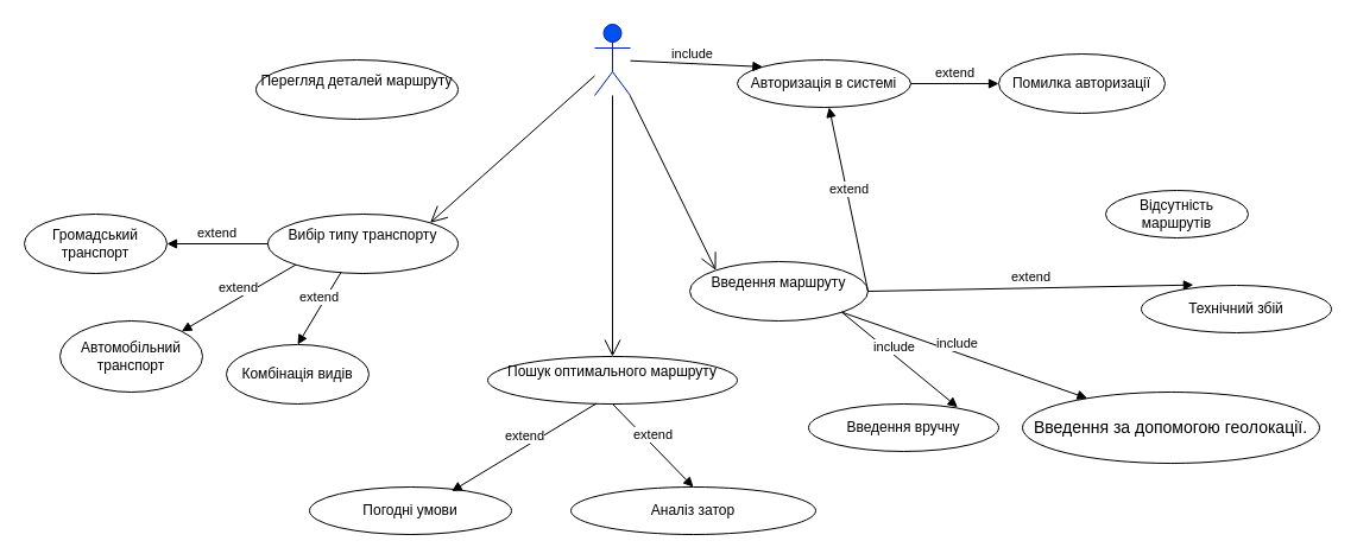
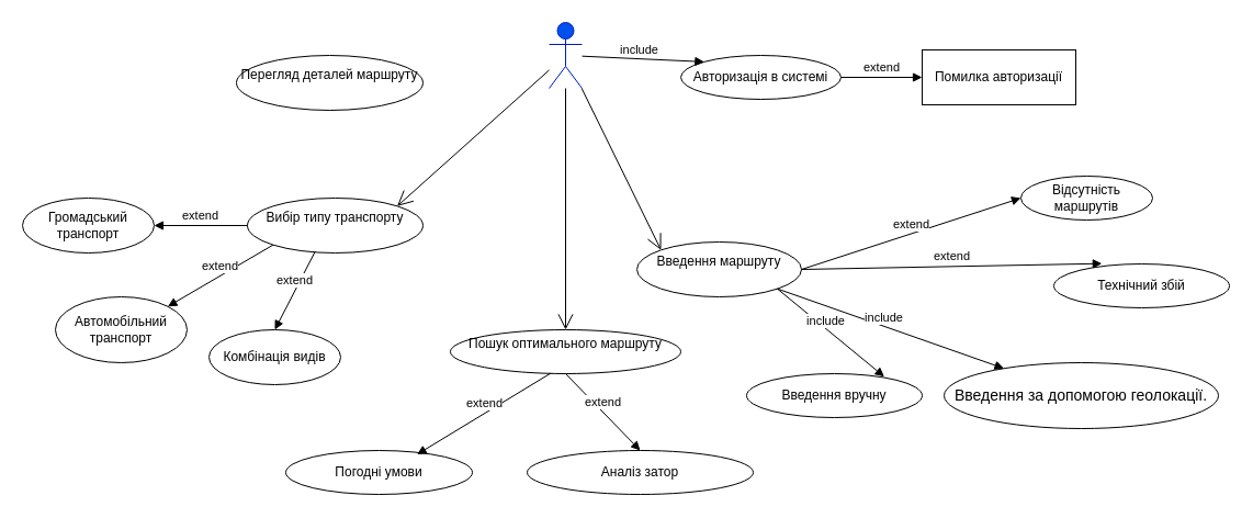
  <mxCell id="0" />
  <mxCell id="1" parent="0" />
  <mxCell id="2" value="Користувач" style="shape=umlActor;verticalLabelPosition=bottom;verticalAlign=top;html=1;outlineConnect=0;fillColor=#0050ef;strokeColor=#001DBC;treeMoving=0;fontColor=light-dark(#FFFFFF,#FFFFFF);fontSize=13;labelBackgroundColor=none;" parent="1" vertex="1"><mxGeometry x="500" y="20" width="30" height="60" as="geometry" /></mxCell>
  <mxCell id="3" value="Авторизація в системі" style="ellipse;whiteSpace=wrap;html=1;" parent="1" vertex="1"><mxGeometry x="620" y="50" width="146" height="40" as="geometry" /></mxCell>
  <mxCell id="4" value="&#10;Введення маршруту&#10;&#10;" style="ellipse;whiteSpace=wrap;html=1;" parent="1" vertex="1"><mxGeometry x="580" y="220" width="150" height="50" as="geometry" /></mxCell>
  <mxCell id="5" value="&#10;Вибір типу транспорту&#10;&#10;" style="ellipse;whiteSpace=wrap;html=1;" parent="1" vertex="1"><mxGeometry x="225" y="180" width="160" height="50" as="geometry" /></mxCell>
  <mxCell id="6" value="&#10;Пошук оптимального маршруту&#10;&#10;" style="ellipse;whiteSpace=wrap;html=1;" parent="1" vertex="1"><mxGeometry x="410" y="300" width="210" height="40" as="geometry" /></mxCell>
  <mxCell id="7" value="&#10;Перегляд деталей маршруту&#10;&#10;" style="ellipse;whiteSpace=wrap;html=1;" parent="1" vertex="1"><mxGeometry x="215" y="50" width="170" height="50" as="geometry" /></mxCell>
  <mxCell id="8" value="" style="endArrow=open;endFill=1;endSize=12;html=1;rounded=0;entryX=0;entryY=0;entryDx=0;entryDy=0;" parent="1" source="2" target="4" edge="1"><mxGeometry width="160" relative="1" as="geometry"><mxPoint x="540" y="64" as="sourcePoint" /><mxPoint x="703" y="110" as="targetPoint" /></mxGeometry></mxCell>
  <mxCell id="9" value="" style="endArrow=open;endFill=1;endSize=12;html=1;rounded=0;entryX=0.5;entryY=0;entryDx=0;entryDy=0;" parent="1" source="2" target="6" edge="1"><mxGeometry width="160" relative="1" as="geometry"><mxPoint x="550" y="74" as="sourcePoint" /><mxPoint x="713" y="120" as="targetPoint" /></mxGeometry></mxCell>
  <mxCell id="10" value="" style="endArrow=open;endFill=1;endSize=12;html=1;rounded=0;entryX=1;entryY=0;entryDx=0;entryDy=0;" parent="1" source="2" target="5" edge="1"><mxGeometry width="160" relative="1" as="geometry"><mxPoint x="560" y="84" as="sourcePoint" /><mxPoint x="723" y="130" as="targetPoint" /></mxGeometry></mxCell>
  <mxCell id="11" value="include" style="html=1;verticalAlign=bottom;endArrow=block;curved=0;rounded=0;entryX=0;entryY=0;entryDx=0;entryDy=0;" parent="1" source="2" target="3" edge="1"><mxGeometry x="-0.063" y="-2" width="80" relative="1" as="geometry"><mxPoint x="540" y="230" as="sourcePoint" /><mxPoint x="620" y="230" as="targetPoint" /><mxPoint y="-1" as="offset" /></mxGeometry></mxCell>
  <mxCell id="12" value="Аналіз затор" style="ellipse;whiteSpace=wrap;html=1;" parent="1" vertex="1"><mxGeometry x="480" y="410" width="206" height="40" as="geometry" /></mxCell>
  <mxCell id="13" value="e&lt;span style=&quot;background-color: light-dark(#ffffff, var(--ge-dark-color, #121212)); color: light-dark(rgb(0, 0, 0), rgb(255, 255, 255));&quot;&gt;xtend&lt;/span&gt;" style="html=1;verticalAlign=bottom;endArrow=block;curved=0;rounded=0;exitX=0.5;exitY=1;exitDx=0;exitDy=0;entryX=0.5;entryY=0;entryDx=0;entryDy=0;" parent="1" source="6" target="12" edge="1"><mxGeometry width="80" relative="1" as="geometry"><mxPoint x="520" y="370" as="sourcePoint" /><mxPoint x="600" y="370" as="targetPoint" /></mxGeometry></mxCell>
- <mxCell id="14" value="Помилка авторизації" style="ellipse;whiteSpace=wrap;html=1;" parent="1" vertex="1"><mxGeometry x="840" y="45" width="140" height="50" as="geometry" /></mxCell>
+ <mxCell id="14" value="Помилка авторизації" style="whiteSpace=wrap;html=1;rounded=0;" parent="1" vertex="1"><mxGeometry x="840" y="45" width="140" height="50" as="geometry" /></mxCell>
  <mxCell id="15" value="e&lt;span style=&quot;background-color: light-dark(#ffffff, var(--ge-dark-color, #121212)); color: light-dark(rgb(0, 0, 0), rgb(255, 255, 255));&quot;&gt;xtend&lt;/span&gt;" style="html=1;verticalAlign=bottom;endArrow=block;curved=0;rounded=0;exitX=1;exitY=0.5;exitDx=0;exitDy=0;entryX=0;entryY=0.5;entryDx=0;entryDy=0;" parent="1" source="3" target="14" edge="1"><mxGeometry width="80" relative="1" as="geometry"><mxPoint x="525" y="330" as="sourcePoint" /><mxPoint x="527" y="380" as="targetPoint" /></mxGeometry></mxCell>
  <mxCell id="16" value="Відсутність маршрутів" style="ellipse;whiteSpace=wrap;html=1;" parent="1" vertex="1"><mxGeometry x="930" y="160" width="120" height="40" as="geometry" /></mxCell>
- <mxCell id="17" value="e&lt;span style=&quot;background-color: light-dark(#ffffff, var(--ge-dark-color, #121212)); color: light-dark(rgb(0, 0, 0), rgb(255, 255, 255));&quot;&gt;xtend&lt;/span&gt;" style="html=1;verticalAlign=bottom;endArrow=block;curved=0;rounded=0;exitX=1;exitY=0.5;exitDx=0;exitDy=0;" parent="1" source="4" target="3" edge="1"><mxGeometry width="80" relative="1" as="geometry"><mxPoint x="776" y="80" as="sourcePoint" /><mxPoint x="850" y="80" as="targetPoint" /></mxGeometry></mxCell>
+ <mxCell id="17" value="e&lt;span style=&quot;background-color: light-dark(#ffffff, var(--ge-dark-color, #121212)); color: light-dark(rgb(0, 0, 0), rgb(255, 255, 255));&quot;&gt;xtend&lt;/span&gt;" style="html=1;verticalAlign=bottom;endArrow=block;curved=0;rounded=0;exitX=1;exitY=0.5;exitDx=0;exitDy=0;entryX=0;entryY=0.5;entryDx=0;entryDy=0;" parent="1" source="4" target="16" edge="1"><mxGeometry width="80" relative="1" as="geometry"><mxPoint x="776" y="80" as="sourcePoint" /><mxPoint x="850" y="80" as="targetPoint" /></mxGeometry></mxCell>
  <mxCell id="18" value="Технічний збій" style="ellipse;whiteSpace=wrap;html=1;" parent="1" vertex="1"><mxGeometry x="960" y="240" width="160" height="40" as="geometry" /></mxCell>
  <mxCell id="19" value="e&lt;span style=&quot;background-color: light-dark(#ffffff, var(--ge-dark-color, #121212)); color: light-dark(rgb(0, 0, 0), rgb(255, 255, 255));&quot;&gt;xtend&lt;/span&gt;" style="html=1;verticalAlign=bottom;endArrow=block;curved=0;rounded=0;exitX=1;exitY=0.5;exitDx=0;exitDy=0;entryX=0.274;entryY=-0.008;entryDx=0;entryDy=0;entryPerimeter=0;" parent="1" source="4" target="18" edge="1"><mxGeometry width="80" relative="1" as="geometry"><mxPoint x="810" y="255" as="sourcePoint" /><mxPoint x="920" y="260" as="targetPoint" /></mxGeometry></mxCell>
  <mxCell id="20" value="Погодні умови" style="ellipse;whiteSpace=wrap;html=1;" parent="1" vertex="1"><mxGeometry x="260" y="410" width="170" height="40" as="geometry" /></mxCell>
  <mxCell id="21" value="e&lt;span style=&quot;background-color: light-dark(#ffffff, var(--ge-dark-color, #121212)); color: light-dark(rgb(0, 0, 0), rgb(255, 255, 255));&quot;&gt;xtend&lt;/span&gt;" style="html=1;verticalAlign=bottom;endArrow=block;curved=0;rounded=0;exitX=0.436;exitY=0.988;exitDx=0;exitDy=0;entryX=0.704;entryY=0.088;entryDx=0;entryDy=0;exitPerimeter=0;entryPerimeter=0;" parent="1" source="6" target="20" edge="1"><mxGeometry width="80" relative="1" as="geometry"><mxPoint x="525" y="350" as="sourcePoint" /><mxPoint x="643" y="410" as="targetPoint" /></mxGeometry></mxCell>
  <mxCell id="22" value="&lt;font style=&quot;font-size: 14px;&quot;&gt;&lt;br&gt;Введення за допомогою геолокації.&lt;br&gt;&lt;br&gt;&lt;/font&gt;" style="ellipse;whiteSpace=wrap;html=1;align=center;" parent="1" vertex="1"><mxGeometry x="860" y="330" width="250" height="60" as="geometry" /></mxCell>
  <mxCell id="23" value="Введення вручну" style="ellipse;whiteSpace=wrap;html=1;" parent="1" vertex="1"><mxGeometry x="680" y="340" width="160" height="40" as="geometry" /></mxCell>
  <mxCell id="24" value="include" style="html=1;verticalAlign=bottom;endArrow=block;curved=0;rounded=0;entryX=0.784;entryY=0.068;entryDx=0;entryDy=0;entryPerimeter=0;exitX=1;exitY=1;exitDx=0;exitDy=0;" parent="1" source="4" target="23" edge="1"><mxGeometry x="-0.063" y="-2" width="80" relative="1" as="geometry"><mxPoint x="740" y="280" as="sourcePoint" /><mxPoint x="832" y="322.5" as="targetPoint" /><mxPoint y="-1" as="offset" /></mxGeometry></mxCell>
  <mxCell id="25" value="include" style="html=1;verticalAlign=bottom;endArrow=block;curved=0;rounded=0;exitX=1;exitY=1;exitDx=0;exitDy=0;" parent="1" source="4" target="22" edge="1"><mxGeometry x="-0.063" y="-2" width="80" relative="1" as="geometry"><mxPoint x="550" y="71" as="sourcePoint" /><mxPoint x="662" y="76" as="targetPoint" /><mxPoint y="-1" as="offset" /></mxGeometry></mxCell>
  <mxCell id="26" value="Громадський транспорт" style="ellipse;whiteSpace=wrap;html=1;" parent="1" vertex="1"><mxGeometry x="20" y="180" width="120" height="50" as="geometry" /></mxCell>
  <mxCell id="27" value="Автомобільний транспорт" style="ellipse;whiteSpace=wrap;html=1;" parent="1" vertex="1"><mxGeometry x="50" y="270" width="120" height="60" as="geometry" /></mxCell>
- <mxCell id="28" value="Комбінація видів" style="ellipse;whiteSpace=wrap;html=1;" parent="1" vertex="1"><mxGeometry x="190" y="290" width="120" height="50" as="geometry" /></mxCell>
+ <mxCell id="28" value="Комбінація видів" style="ellipse;whiteSpace=wrap;html=1;" parent="1" vertex="1"><mxGeometry x="190" y="300" width="120" height="50" as="geometry" /></mxCell>
  <mxCell id="29" value="e&lt;span style=&quot;background-color: light-dark(#ffffff, var(--ge-dark-color, #121212)); color: light-dark(rgb(0, 0, 0), rgb(255, 255, 255));&quot;&gt;xtend&lt;/span&gt;" style="html=1;verticalAlign=bottom;endArrow=block;curved=0;rounded=0;exitX=0;exitY=1;exitDx=0;exitDy=0;entryX=1;entryY=0;entryDx=0;entryDy=0;" parent="1" source="5" target="27" edge="1"><mxGeometry width="80" relative="1" as="geometry"><mxPoint x="272" y="200" as="sourcePoint" /><mxPoint x="150" y="274" as="targetPoint" /></mxGeometry></mxCell>
  <mxCell id="30" value="e&lt;span style=&quot;background-color: light-dark(#ffffff, var(--ge-dark-color, #121212)); color: light-dark(rgb(0, 0, 0), rgb(255, 255, 255));&quot;&gt;xtend&lt;/span&gt;" style="html=1;verticalAlign=bottom;endArrow=block;curved=0;rounded=0;exitX=0;exitY=0.5;exitDx=0;exitDy=0;entryX=1;entryY=0.5;entryDx=0;entryDy=0;" parent="1" source="5" target="26" edge="1"><mxGeometry width="80" relative="1" as="geometry"><mxPoint x="272" y="208" as="sourcePoint" /><mxPoint x="150" y="282" as="targetPoint" /></mxGeometry></mxCell>
  <mxCell id="31" value="e&lt;span style=&quot;background-color: light-dark(#ffffff, var(--ge-dark-color, #121212)); color: light-dark(rgb(0, 0, 0), rgb(255, 255, 255));&quot;&gt;xtend&lt;/span&gt;" style="html=1;verticalAlign=bottom;endArrow=block;curved=0;rounded=0;exitX=0.386;exitY=0.972;exitDx=0;exitDy=0;entryX=0.5;entryY=0;entryDx=0;entryDy=0;exitPerimeter=0;" parent="1" source="5" target="28" edge="1"><mxGeometry width="80" relative="1" as="geometry"><mxPoint x="312" y="230" as="sourcePoint" /><mxPoint x="190" y="304" as="targetPoint" /></mxGeometry></mxCell>
